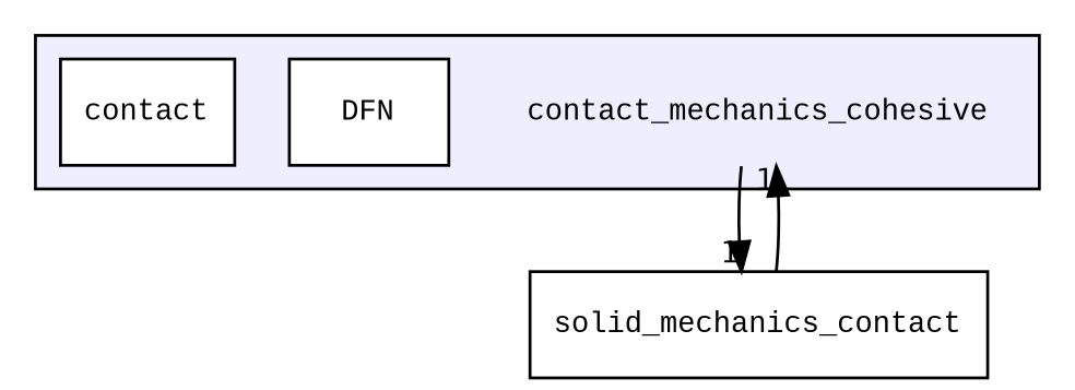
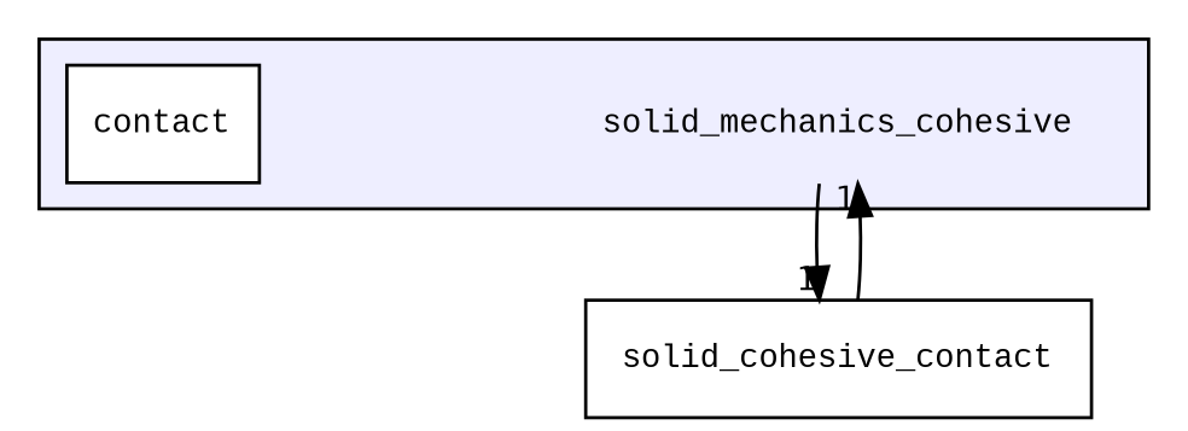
  digraph {
    compound=true
    fontname="Liberation Mono"
    node [fontname="Liberation Mono" fontsize=10 shape=box]
    edge [fontname="Liberation Mono" headlabel=1 labeldistance=1.5 labelfontname=Helvetica labelfontsize=10]
-   n1 [label=contact_mechanics_cohesive shape=plaintext]
-   n2 [fillcolor=white label=DFN style=filled]
+   n1 [label=solid_mechanics_cohesive shape=plaintext]
    n3 [fillcolor=white label=contact style=filled]
-   n4 [label=solid_mechanics_contact]
+   n4 [label=solid_cohesive_contact]
    subgraph cluster_1 {
      bgcolor="#eeeeff"
      pencolor=black
      n1
-     n2
      n3
    }
    n1 -> n4
    n4 -> n1
  }
